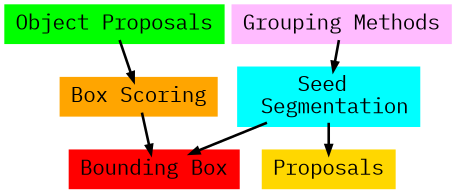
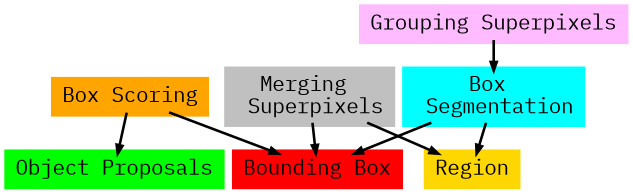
  digraph {
    fontname="IBM Plex Mono"
    splines=polyline
    node [fontname="IBM Plex Mono" fontsize=24 penwidth=10 shape=box style=filled]
    edge [fontname="IBM Plex Mono" fontsize=24 penwidth=3]
    n1 [color=green label="Object Proposals"]
    n2 [color=orange label="Box Scoring"]
    n3 [color=red label="Bounding Box"]
-   n4 [color=plum1 label="Grouping Methods"]
-   n5 [color=cyan label="Seed \n Segmentation"]
-   n7 [color=gold label=Proposals]
-   n1 -> n2
+   n4 [color=plum1 label="Grouping Superpixels"]
+   n5 [color=cyan label="Box \n Segmentation"]
+   n6 [color=gray label="Merging \n Superpixels"]
+   n7 [color=gold label=Region]
+   n2 -> n1
    n2 -> n3
    n4 -> n5
    n5 -> n3
    n5 -> n7
+   n6 -> n3
+   n6 -> n7
  }
